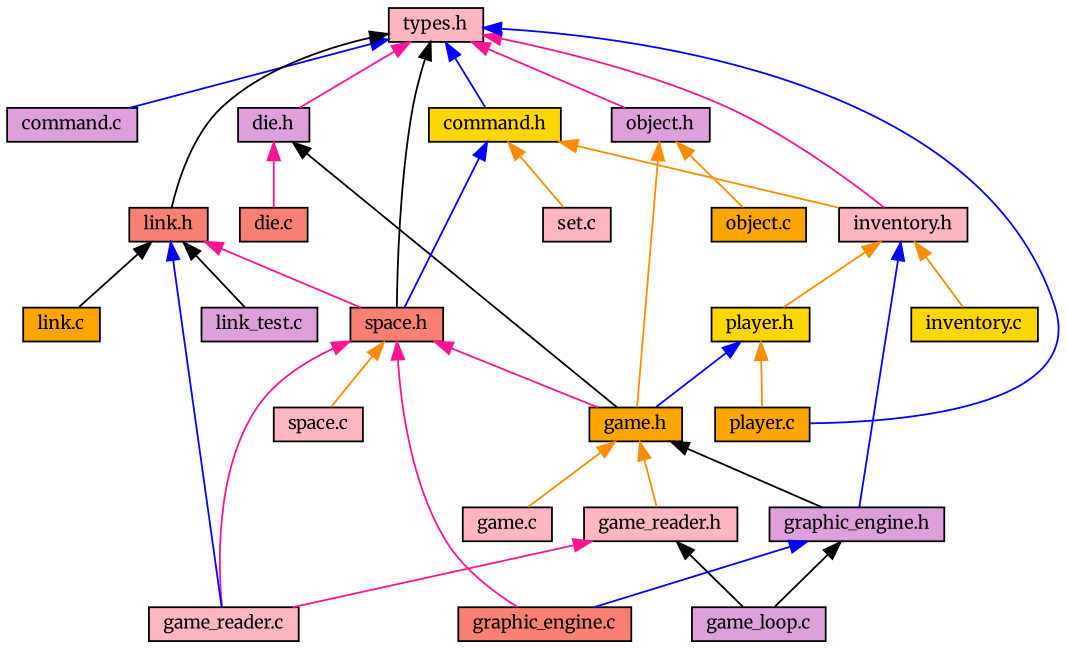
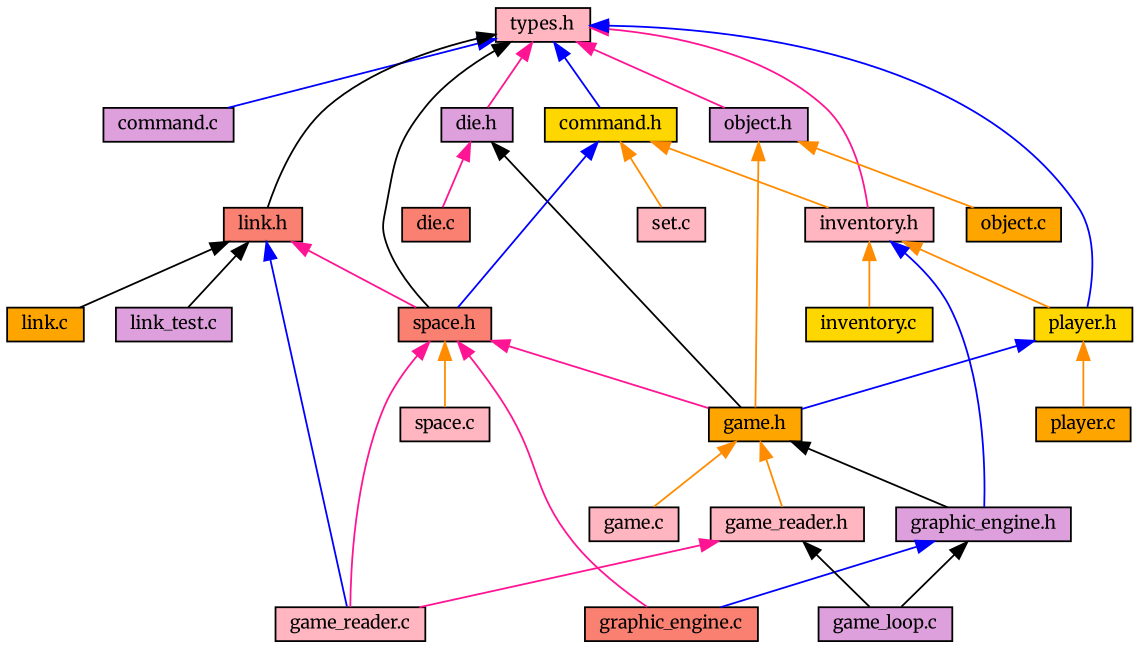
  digraph {
    fontname=Merriweather
    node [color=black fillcolor=lightpink fontname=Merriweather fontsize=10 shape=record style=filled]
    edge [color=darkorange dir=back fontname=Merriweather fontsize=10 labelfontname=Helvetica labelfontsize=10 style=solid]
    n1 [fontcolor=black height=0.2 label="types.h" width=0.4]
    n2 [fillcolor=plum height=0.2 label="command.c" width=0.4]
    n3 [fillcolor=plum height=0.2 label="die.h" width=0.4]
    n4 [fillcolor=salmon height=0.2 label="space.h" width=0.4]
    n5 [fillcolor=gold height=0.2 label="command.h" width=0.4]
    n6 [height=0.2 label="inventory.h" width=0.4]
    n7 [fillcolor=gold height=0.2 label="player.h" width=0.4]
    n8 [fillcolor=salmon height=0.2 label="link.h" width=0.4]
    n9 [fillcolor=plum height=0.2 label="object.h" width=0.4]
    n10 [fillcolor=salmon height=0.2 label="die.c" width=0.4]
    n11 [fillcolor=orange height=0.2 label="game.h" width=0.4]
    n12 [fillcolor=salmon height=0.2 label="graphic_engine.c" width=0.4]
    n13 [height=0.2 label="game_reader.c" width=0.4]
    n14 [height=0.2 label="space.c" width=0.4]
    n15 [height=0.2 label="set.c" width=0.4]
    n16 [fillcolor=plum height=0.2 label="graphic_engine.h" width=0.4]
    n17 [fillcolor=gold height=0.2 label="inventory.c" width=0.4]
    n18 [fillcolor=orange height=0.2 label="player.c" width=0.4]
    n19 [fillcolor=orange height=0.2 label="link.c" width=0.4]
    n20 [fillcolor=plum height=0.2 label="link_test.c" width=0.4]
    n21 [fillcolor=orange height=0.2 label="object.c" width=0.4]
    n22 [height=0.2 label="game.c" width=0.4]
    n23 [height=0.2 label="game_reader.h" width=0.4]
    n24 [fillcolor=plum height=0.2 label="game_loop.c" width=0.4]
    n1 -> n2 [color=blue]
    n1 -> n3 [color=deeppink]
    n1 -> n4 [color=black]
    n1 -> n5 [color=blue]
    n1 -> n6 [color=deeppink]
-   n1 -> n18 [color=blue]
+   n1 -> n7 [color=blue]
    n1 -> n8 [color=black]
    n1 -> n9 [color=deeppink]
    n3 -> n10 [color=deeppink]
    n3 -> n11 [color=black]
    n4 -> n11 [color=deeppink]
    n4 -> n12 [color=deeppink]
    n4 -> n13 [color=deeppink]
    n4 -> n14
    n5 -> n4 [color=blue]
    n5 -> n6
    n5 -> n15
    n6 -> n7
    n6 -> n16 [color=blue]
    n6 -> n17
    n7 -> n11 [color=blue]
    n7 -> n18
    n8 -> n4 [color=deeppink]
    n8 -> n13 [color=blue]
    n8 -> n19 [color=black]
    n8 -> n20 [color=black]
    n9 -> n11
    n9 -> n21
    n11 -> n16 [color=black]
    n11 -> n22
    n11 -> n23
    n16 -> n12 [color=blue]
    n16 -> n24 [color=black]
    n23 -> n13 [color=deeppink]
    n23 -> n24 [color=black]
  }
